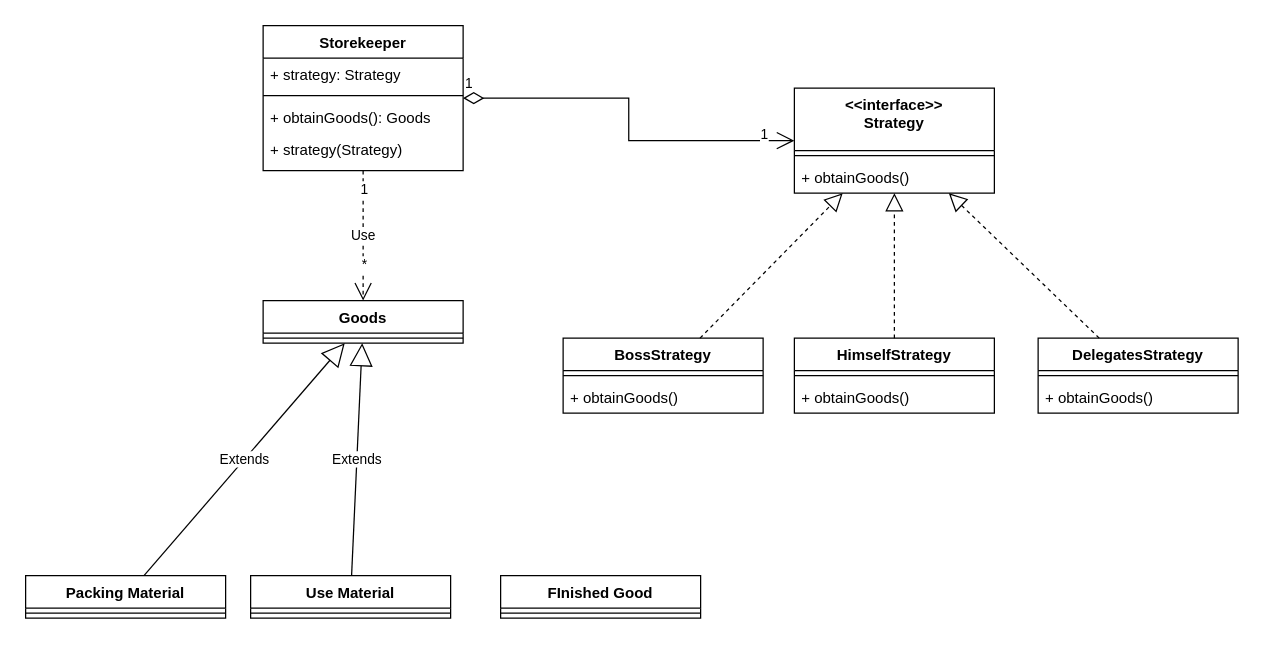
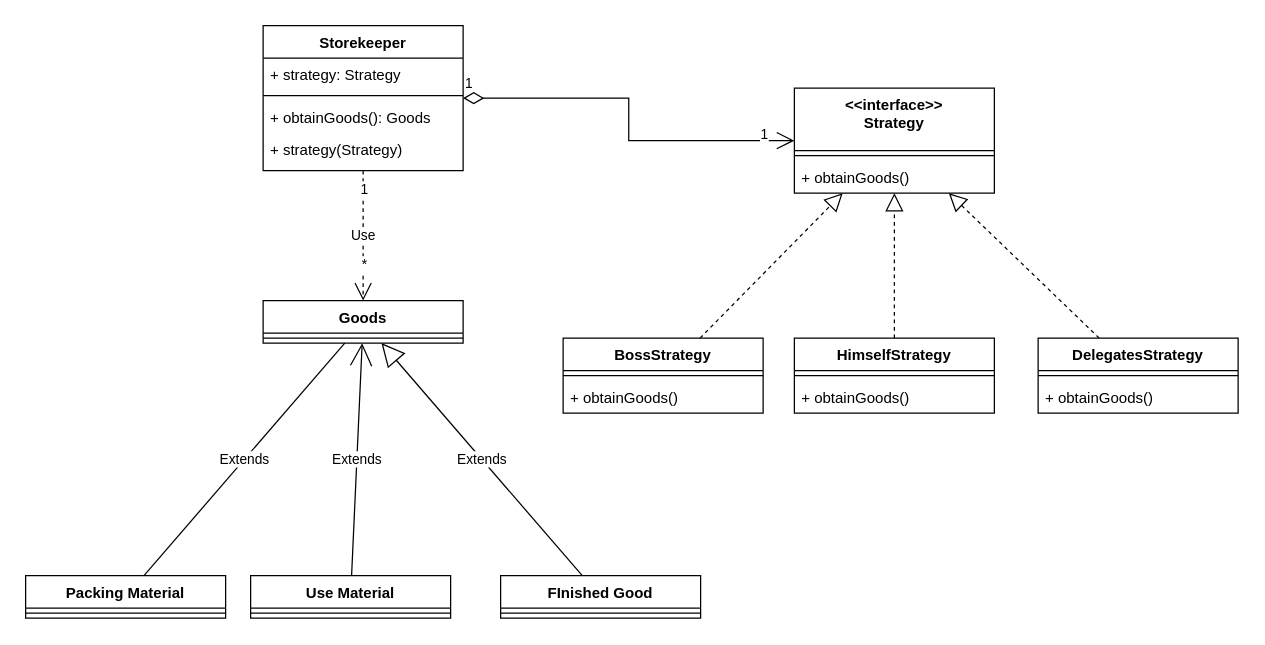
  <mxCell id="0" />
  <mxCell id="1" parent="0" />
  <mxCell id="2" value="&lt;&lt;interface&gt;&gt;&#10;Strategy" style="swimlane;fontStyle=1;align=center;verticalAlign=top;childLayout=stackLayout;horizontal=1;startSize=50;horizontalStack=0;resizeParent=1;resizeParentMax=0;resizeLast=0;collapsible=1;marginBottom=0;" parent="1" vertex="1"><mxGeometry x="635" y="70" width="160" height="84" as="geometry" /></mxCell>
  <mxCell id="3" value="" style="line;strokeWidth=1;fillColor=none;align=left;verticalAlign=middle;spacingTop=-1;spacingLeft=3;spacingRight=3;rotatable=0;labelPosition=right;points=[];portConstraint=eastwest;" parent="2" vertex="1"><mxGeometry y="50" width="160" height="8" as="geometry" /></mxCell>
  <mxCell id="4" value="+ obtainGoods()" style="text;strokeColor=none;fillColor=none;align=left;verticalAlign=top;spacingLeft=4;spacingRight=4;overflow=hidden;rotatable=0;points=[[0,0.5],[1,0.5]];portConstraint=eastwest;" parent="2" vertex="1"><mxGeometry y="58" width="160" height="26" as="geometry" /></mxCell>
  <mxCell id="5" value="DelegatesStrategy" style="swimlane;fontStyle=1;align=center;verticalAlign=top;childLayout=stackLayout;horizontal=1;startSize=26;horizontalStack=0;resizeParent=1;resizeParentMax=0;resizeLast=0;collapsible=1;marginBottom=0;" parent="1" vertex="1"><mxGeometry x="830" y="270" width="160" height="60" as="geometry" /></mxCell>
  <mxCell id="6" value="" style="line;strokeWidth=1;fillColor=none;align=left;verticalAlign=middle;spacingTop=-1;spacingLeft=3;spacingRight=3;rotatable=0;labelPosition=right;points=[];portConstraint=eastwest;" parent="5" vertex="1"><mxGeometry y="26" width="160" height="8" as="geometry" /></mxCell>
  <mxCell id="7" value="+ obtainGoods()" style="text;strokeColor=none;fillColor=none;align=left;verticalAlign=top;spacingLeft=4;spacingRight=4;overflow=hidden;rotatable=0;points=[[0,0.5],[1,0.5]];portConstraint=eastwest;" parent="5" vertex="1"><mxGeometry y="34" width="160" height="26" as="geometry" /></mxCell>
  <mxCell id="8" value="HimselfStrategy" style="swimlane;fontStyle=1;align=center;verticalAlign=top;childLayout=stackLayout;horizontal=1;startSize=26;horizontalStack=0;resizeParent=1;resizeParentMax=0;resizeLast=0;collapsible=1;marginBottom=0;" parent="1" vertex="1"><mxGeometry x="635" y="270" width="160" height="60" as="geometry" /></mxCell>
  <mxCell id="9" value="" style="line;strokeWidth=1;fillColor=none;align=left;verticalAlign=middle;spacingTop=-1;spacingLeft=3;spacingRight=3;rotatable=0;labelPosition=right;points=[];portConstraint=eastwest;" parent="8" vertex="1"><mxGeometry y="26" width="160" height="8" as="geometry" /></mxCell>
  <mxCell id="10" value="+ obtainGoods()" style="text;strokeColor=none;fillColor=none;align=left;verticalAlign=top;spacingLeft=4;spacingRight=4;overflow=hidden;rotatable=0;points=[[0,0.5],[1,0.5]];portConstraint=eastwest;" parent="8" vertex="1"><mxGeometry y="34" width="160" height="26" as="geometry" /></mxCell>
  <mxCell id="11" value="BossStrategy" style="swimlane;fontStyle=1;align=center;verticalAlign=top;childLayout=stackLayout;horizontal=1;startSize=26;horizontalStack=0;resizeParent=1;resizeParentMax=0;resizeLast=0;collapsible=1;marginBottom=0;" parent="1" vertex="1"><mxGeometry x="450" y="270" width="160" height="60" as="geometry" /></mxCell>
  <mxCell id="12" value="" style="line;strokeWidth=1;fillColor=none;align=left;verticalAlign=middle;spacingTop=-1;spacingLeft=3;spacingRight=3;rotatable=0;labelPosition=right;points=[];portConstraint=eastwest;" parent="11" vertex="1"><mxGeometry y="26" width="160" height="8" as="geometry" /></mxCell>
  <mxCell id="13" value="+ obtainGoods()" style="text;strokeColor=none;fillColor=none;align=left;verticalAlign=top;spacingLeft=4;spacingRight=4;overflow=hidden;rotatable=0;points=[[0,0.5],[1,0.5]];portConstraint=eastwest;" parent="11" vertex="1"><mxGeometry y="34" width="160" height="26" as="geometry" /></mxCell>
  <mxCell id="14" value="" style="endArrow=block;dashed=1;endFill=0;endSize=12;html=1;rounded=0;" parent="1" source="11" target="2" edge="1"><mxGeometry width="160" relative="1" as="geometry"><mxPoint x="470" y="140" as="sourcePoint" /><mxPoint x="630" y="140" as="targetPoint" /></mxGeometry></mxCell>
  <mxCell id="15" value="" style="endArrow=block;dashed=1;endFill=0;endSize=12;html=1;rounded=0;" parent="1" source="8" target="2" edge="1"><mxGeometry width="160" relative="1" as="geometry"><mxPoint x="400" y="150" as="sourcePoint" /><mxPoint x="560" y="150" as="targetPoint" /></mxGeometry></mxCell>
  <mxCell id="16" value="" style="endArrow=block;dashed=1;endFill=0;endSize=12;html=1;rounded=0;" parent="1" source="5" target="2" edge="1"><mxGeometry width="160" relative="1" as="geometry"><mxPoint x="340" y="230" as="sourcePoint" /><mxPoint x="500" y="230" as="targetPoint" /></mxGeometry></mxCell>
  <mxCell id="17" value="Storekeeper" style="swimlane;fontStyle=1;align=center;verticalAlign=top;childLayout=stackLayout;horizontal=1;startSize=26;horizontalStack=0;resizeParent=1;resizeParentMax=0;resizeLast=0;collapsible=1;marginBottom=0;" parent="1" vertex="1"><mxGeometry y="20" width="160" height="116" as="geometry" x="210" /></mxCell>
  <mxCell id="18" value="+ strategy: Strategy" style="text;strokeColor=none;fillColor=none;align=left;verticalAlign=top;spacingLeft=4;spacingRight=4;overflow=hidden;rotatable=0;points=[[0,0.5],[1,0.5]];portConstraint=eastwest;" parent="17" vertex="1"><mxGeometry y="26" width="160" height="26" as="geometry" /></mxCell>
  <mxCell id="19" value="" style="line;strokeWidth=1;fillColor=none;align=left;verticalAlign=middle;spacingTop=-1;spacingLeft=3;spacingRight=3;rotatable=0;labelPosition=right;points=[];portConstraint=eastwest;" parent="17" vertex="1"><mxGeometry y="52" width="160" height="8" as="geometry" /></mxCell>
  <mxCell id="20" value="+ obtainGoods(): Goods" style="text;strokeColor=none;fillColor=none;align=left;verticalAlign=top;spacingLeft=4;spacingRight=4;overflow=hidden;rotatable=0;points=[[0,0.5],[1,0.5]];portConstraint=eastwest;" parent="17" vertex="1"><mxGeometry y="60" width="160" height="26" as="geometry" /></mxCell>
  <mxCell id="21" value="+ strategy(Strategy)" style="text;strokeColor=none;fillColor=none;align=left;verticalAlign=top;spacingLeft=4;spacingRight=4;overflow=hidden;rotatable=0;points=[[0,0.5],[1,0.5]];portConstraint=eastwest;" parent="17" vertex="1"><mxGeometry y="86" width="160" height="30" as="geometry" /></mxCell>
  <mxCell id="22" value="1" style="endArrow=open;html=1;endSize=12;startArrow=diamondThin;startSize=14;startFill=0;edgeStyle=orthogonalEdgeStyle;align=left;verticalAlign=bottom;rounded=0;" parent="1" source="17" target="2" edge="1"><mxGeometry x="-1" y="3" relative="1" as="geometry"><mxPoint x="350" y="230" as="sourcePoint" /><mxPoint x="510" y="230" as="targetPoint" /></mxGeometry></mxCell>
  <mxCell id="23" value="1" style="edgeLabel;html=1;align=center;verticalAlign=middle;resizable=0;points=[];" vertex="1" connectable="0" parent="22"><mxGeometry x="0.878" relative="1" as="geometry"><mxPoint x="-7" y="-6" as="offset" /></mxGeometry></mxCell>
  <mxCell id="24" value="Goods" style="swimlane;fontStyle=1;align=center;verticalAlign=top;childLayout=stackLayout;horizontal=1;startSize=26;horizontalStack=0;resizeParent=1;resizeParentMax=0;resizeLast=0;collapsible=1;marginBottom=0;" parent="1" vertex="1"><mxGeometry y="240" width="160" height="34" as="geometry" x="210" /></mxCell>
  <mxCell id="25" value="" style="line;strokeWidth=1;fillColor=none;align=left;verticalAlign=middle;spacingTop=-1;spacingLeft=3;spacingRight=3;rotatable=0;labelPosition=right;points=[];portConstraint=eastwest;" parent="24" vertex="1"><mxGeometry y="26" width="160" height="8" as="geometry" /></mxCell>
  <mxCell id="26" value="Packing Material" style="swimlane;fontStyle=1;align=center;verticalAlign=top;childLayout=stackLayout;horizontal=1;startSize=26;horizontalStack=0;resizeParent=1;resizeParentMax=0;resizeLast=0;collapsible=1;marginBottom=0;" parent="1" vertex="1"><mxGeometry x="20" y="460" width="160" height="34" as="geometry" /></mxCell>
  <mxCell id="27" value="" style="line;strokeWidth=1;fillColor=none;align=left;verticalAlign=middle;spacingTop=-1;spacingLeft=3;spacingRight=3;rotatable=0;labelPosition=right;points=[];portConstraint=eastwest;" parent="26" vertex="1"><mxGeometry y="26" width="160" height="8" as="geometry" /></mxCell>
  <mxCell id="28" value="Use Material" style="swimlane;fontStyle=1;align=center;verticalAlign=top;childLayout=stackLayout;horizontal=1;startSize=26;horizontalStack=0;resizeParent=1;resizeParentMax=0;resizeLast=0;collapsible=1;marginBottom=0;" parent="1" vertex="1"><mxGeometry x="200" y="460" width="160" height="34" as="geometry" /></mxCell>
  <mxCell id="29" value="" style="line;strokeWidth=1;fillColor=none;align=left;verticalAlign=middle;spacingTop=-1;spacingLeft=3;spacingRight=3;rotatable=0;labelPosition=right;points=[];portConstraint=eastwest;" parent="28" vertex="1"><mxGeometry y="26" width="160" height="8" as="geometry" /></mxCell>
  <mxCell id="30" value="FInished Good" style="swimlane;fontStyle=1;align=center;verticalAlign=top;childLayout=stackLayout;horizontal=1;startSize=26;horizontalStack=0;resizeParent=1;resizeParentMax=0;resizeLast=0;collapsible=1;marginBottom=0;" parent="1" vertex="1"><mxGeometry x="400" y="460" width="160" height="34" as="geometry" /></mxCell>
  <mxCell id="31" value="" style="line;strokeWidth=1;fillColor=none;align=left;verticalAlign=middle;spacingTop=-1;spacingLeft=3;spacingRight=3;rotatable=0;labelPosition=right;points=[];portConstraint=eastwest;" parent="30" vertex="1"><mxGeometry y="26" width="160" height="8" as="geometry" /></mxCell>
- <mxCell id="32" value="Extends" style="endArrow=block;endSize=16;endFill=0;html=1;rounded=0;" parent="1" source="26" target="24" edge="1"><mxGeometry width="160" relative="1" as="geometry"><mxPoint x="110" y="370" as="sourcePoint" /><mxPoint x="270" y="370" as="targetPoint" /></mxGeometry></mxCell>
- <mxCell id="33" value="Extends" style="endArrow=block;endSize=16;endFill=0;html=1;rounded=0;" parent="1" source="28" target="24" edge="1"><mxGeometry width="160" relative="1" as="geometry"><mxPoint x="250" y="400" as="sourcePoint" /><mxPoint x="410" y="400" as="targetPoint" /></mxGeometry></mxCell>
+ <mxCell id="32" value="Extends" style="endArrow=none;endSize=16;endFill=0;html=1;rounded=0;" parent="1" source="26" target="24" edge="1"><mxGeometry width="160" relative="1" as="geometry"><mxPoint x="110" y="370" as="sourcePoint" /><mxPoint x="270" y="370" as="targetPoint" /></mxGeometry></mxCell>
+ <mxCell id="33" value="Extends" style="endArrow=open;endSize=16;endFill=0;html=1;rounded=0;" parent="1" source="28" target="24" edge="1"><mxGeometry width="160" relative="1" as="geometry"><mxPoint x="250" y="400" as="sourcePoint" /><mxPoint x="410" y="400" as="targetPoint" /></mxGeometry></mxCell>
+ <mxCell id="34" value="Extends" style="endArrow=block;endSize=16;endFill=0;html=1;rounded=0;" parent="1" source="30" target="24" edge="1"><mxGeometry width="160" relative="1" as="geometry"><mxPoint x="360" y="410" as="sourcePoint" /><mxPoint x="520" y="410" as="targetPoint" /></mxGeometry></mxCell>
  <mxCell id="35" value="Use" style="endArrow=open;endSize=12;dashed=1;html=1;rounded=0;" parent="1" source="17" target="24" edge="1"><mxGeometry width="160" relative="1" as="geometry"><mxPoint x="60" y="220" as="sourcePoint" /><mxPoint x="220" y="220" as="targetPoint" /></mxGeometry></mxCell>
  <mxCell id="36" value="1" style="edgeLabel;html=1;align=center;verticalAlign=middle;resizable=0;points=[];" parent="35" vertex="1" connectable="0"><mxGeometry x="-0.579" y="4" relative="1" as="geometry"><mxPoint x="-4" y="-8" as="offset" /></mxGeometry></mxCell>
  <mxCell id="37" value="*" style="edgeLabel;html=1;align=center;verticalAlign=middle;resizable=0;points=[];" vertex="1" connectable="0" parent="35"><mxGeometry x="0.645" relative="1" as="geometry"><mxPoint y="-12" as="offset" /></mxGeometry></mxCell>
